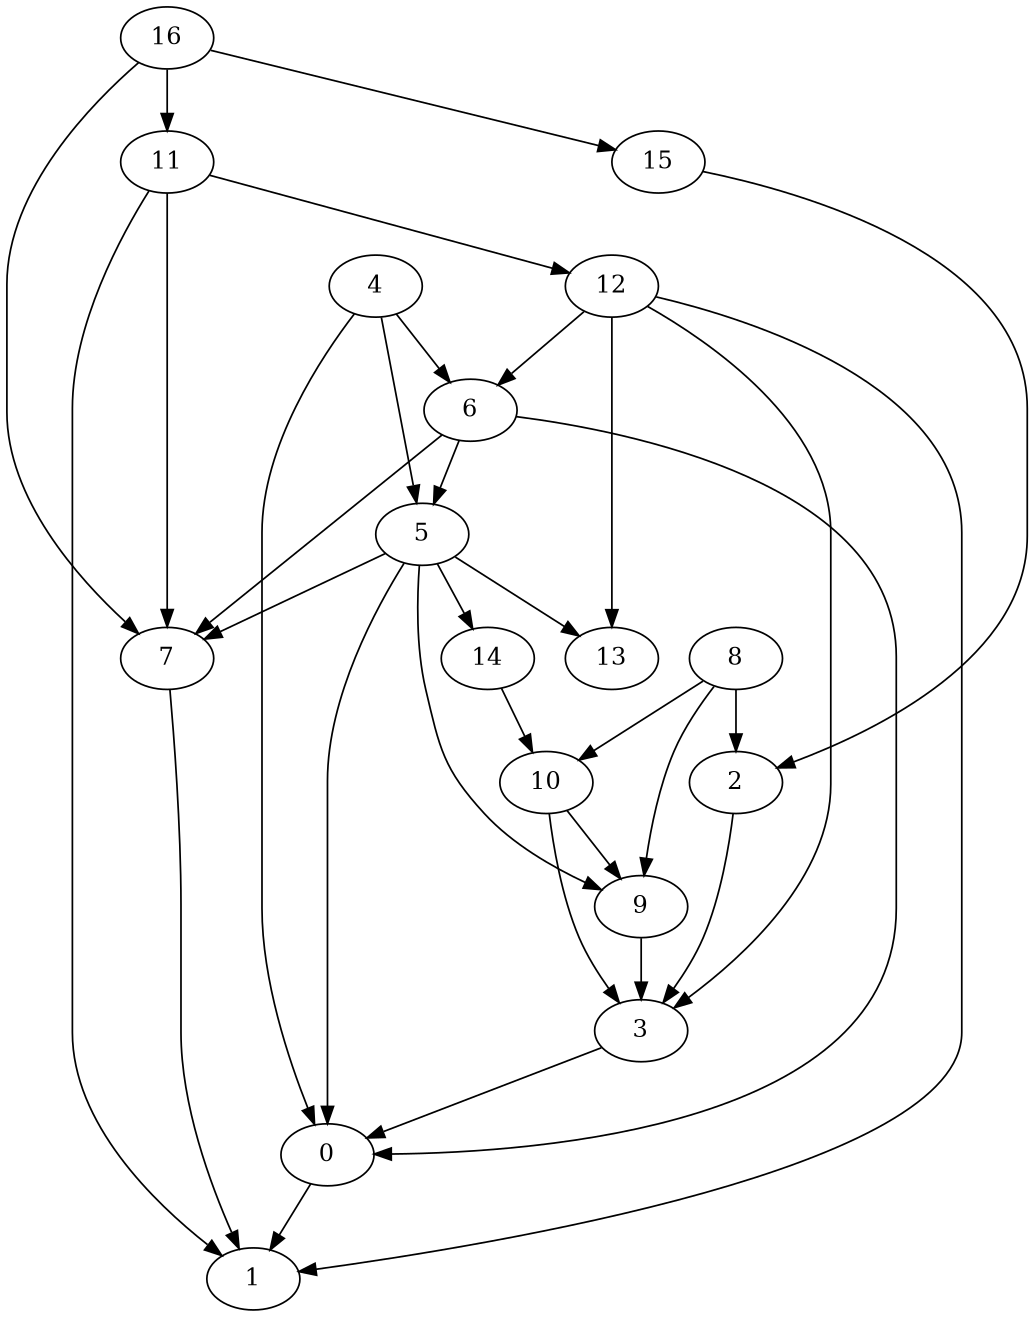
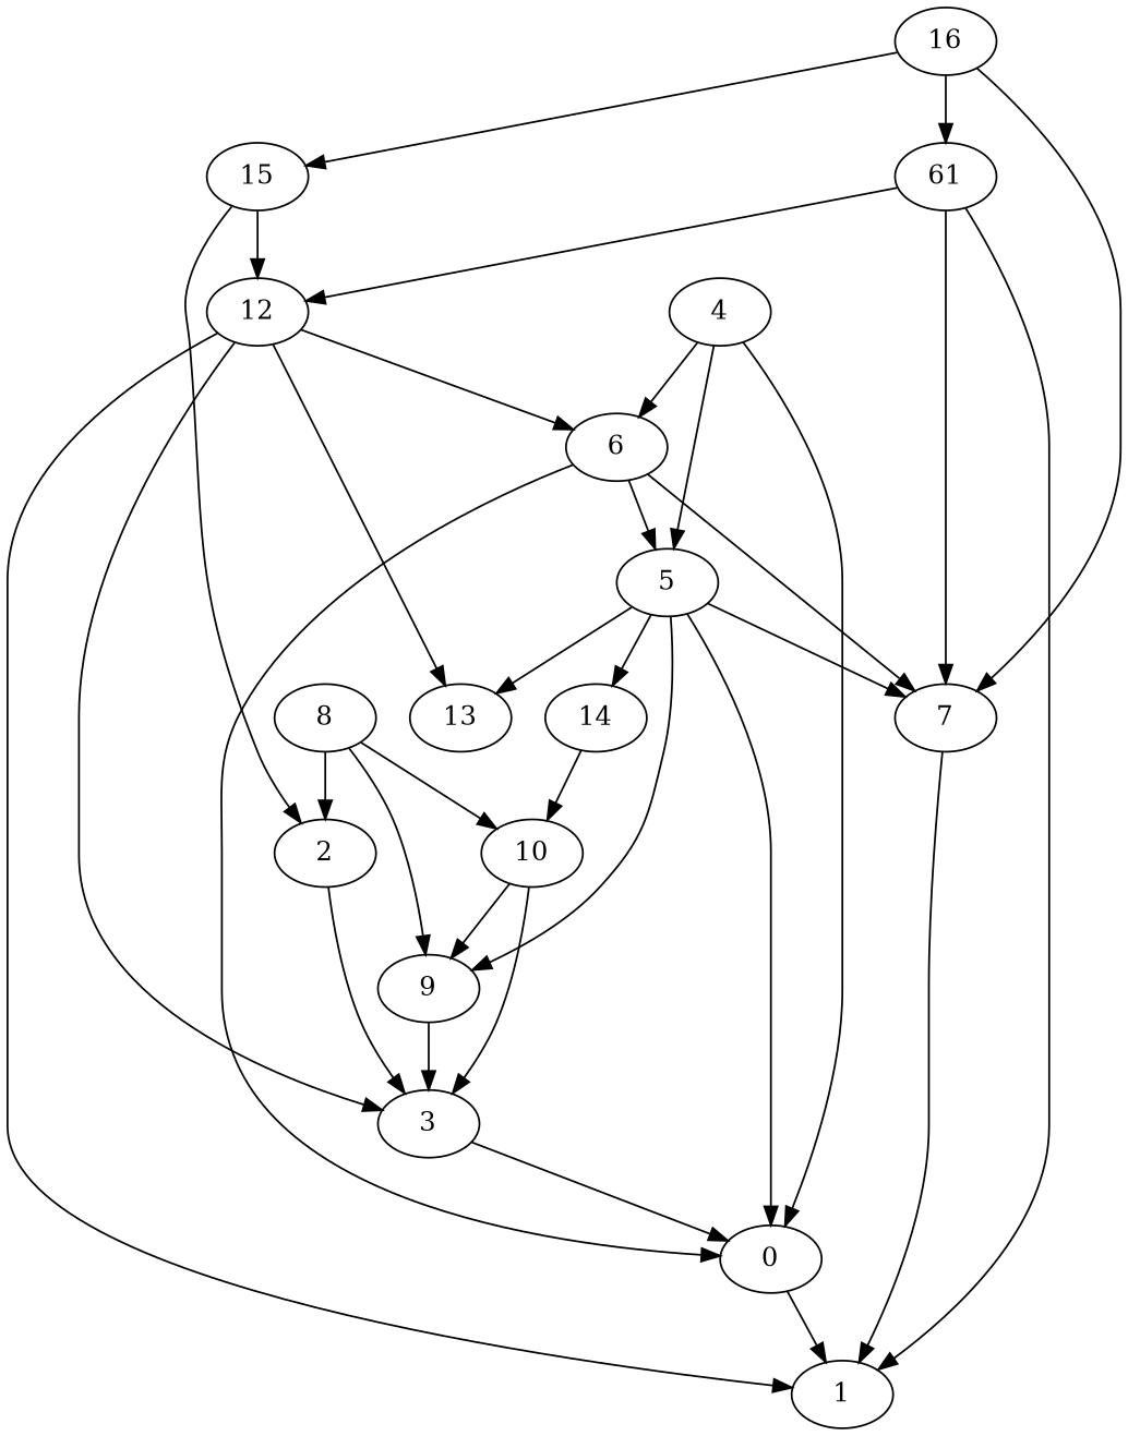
  strict digraph {
    0
    1
    2
    3
    4
    5
    6
    7
    9
    13
    14
    8
    10
-   11
+   11 [label=61]
    12
    15
    16
    0 -> 1
    2 -> 3
    3 -> 0
    4 -> 0
    4 -> 5
    4 -> 6
    5 -> 0
    5 -> 7
    5 -> 9
    5 -> 13
    5 -> 14
    6 -> 0
    6 -> 5
    6 -> 7
    7 -> 1
    9 -> 3
    14 -> 10
    8 -> 2
    8 -> 9
    8 -> 10
    10 -> 3
    10 -> 9
    11 -> 1
    11 -> 7
    11 -> 12
    12 -> 1
    12 -> 3
    12 -> 6
    12 -> 13
    15 -> 2
+   15 -> 12
    16 -> 7
    16 -> 11
    16 -> 15
  }
